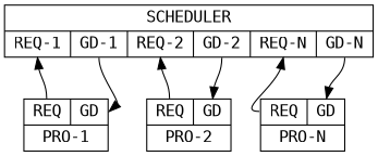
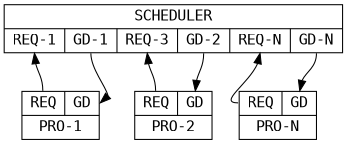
  digraph {
    fontname="DejaVu Sans Mono"
    node [shape=record fontname="DejaVu Sans Mono"]
    edge [fontname="DejaVu Sans Mono"]
-   n1 [label="{SCHEDULER|{<r1>REQ-1|<g1>GD-1|<r2>REQ-2|<g2>GD-2|<r3>REQ-N|<g3>GD-N}}"]
+   n1 [label="{SCHEDULER|{<r1>REQ-1|<g1>GD-1|<r2>REQ-3|<g2>GD-2|<r3>REQ-N|<g3>GD-N}}"]
    n2 [label="{{<rp1>REQ|<gp1>GD}|PRO-1}"]
    n3 [label="{{<rp2>REQ|<gp2>GD}|PRO-2}"]
    n4 [label="{{<rp3>REQ|<gp3>GD}|PRO-N}"]
    n1 -> n2 [headport=gp1 tailport=g1]
    n1 -> n3 [headport=gp2 tailport=g2]
    n1 -> n4 [headport=gp3 tailport=g3]
    n2 -> n1 [headport=r1 tailport=rp1]
    n3 -> n1 [headport=r2 tailport=rp2]
    n4 -> n1 [headport=r3 tailport=rp3]
  }
